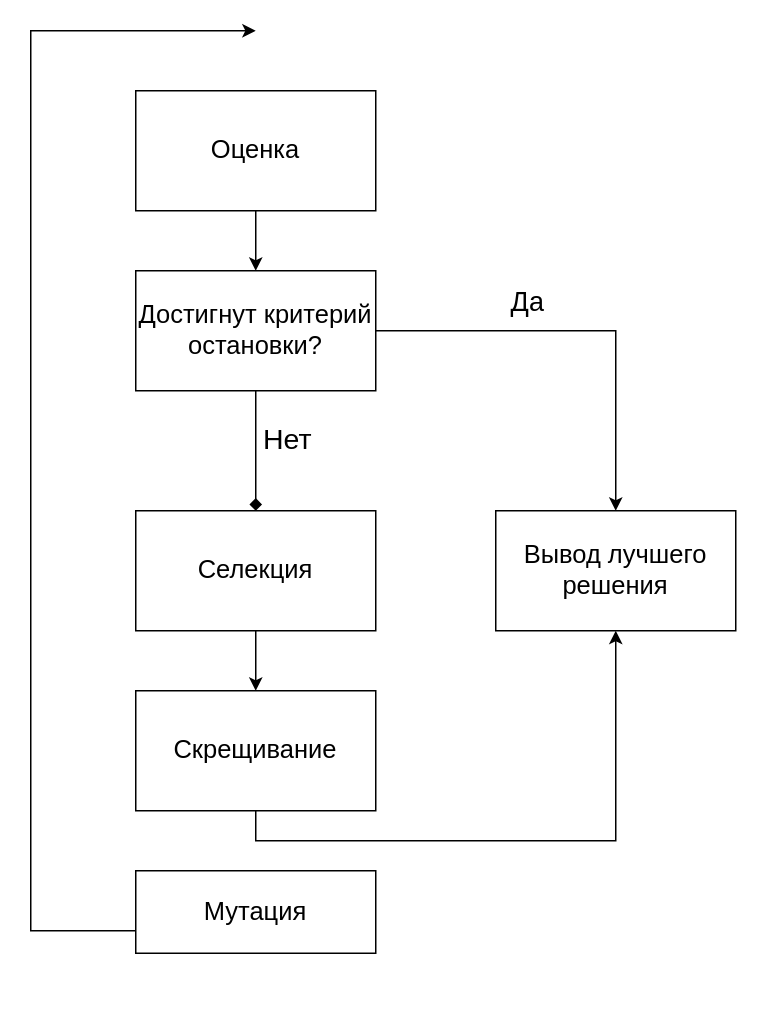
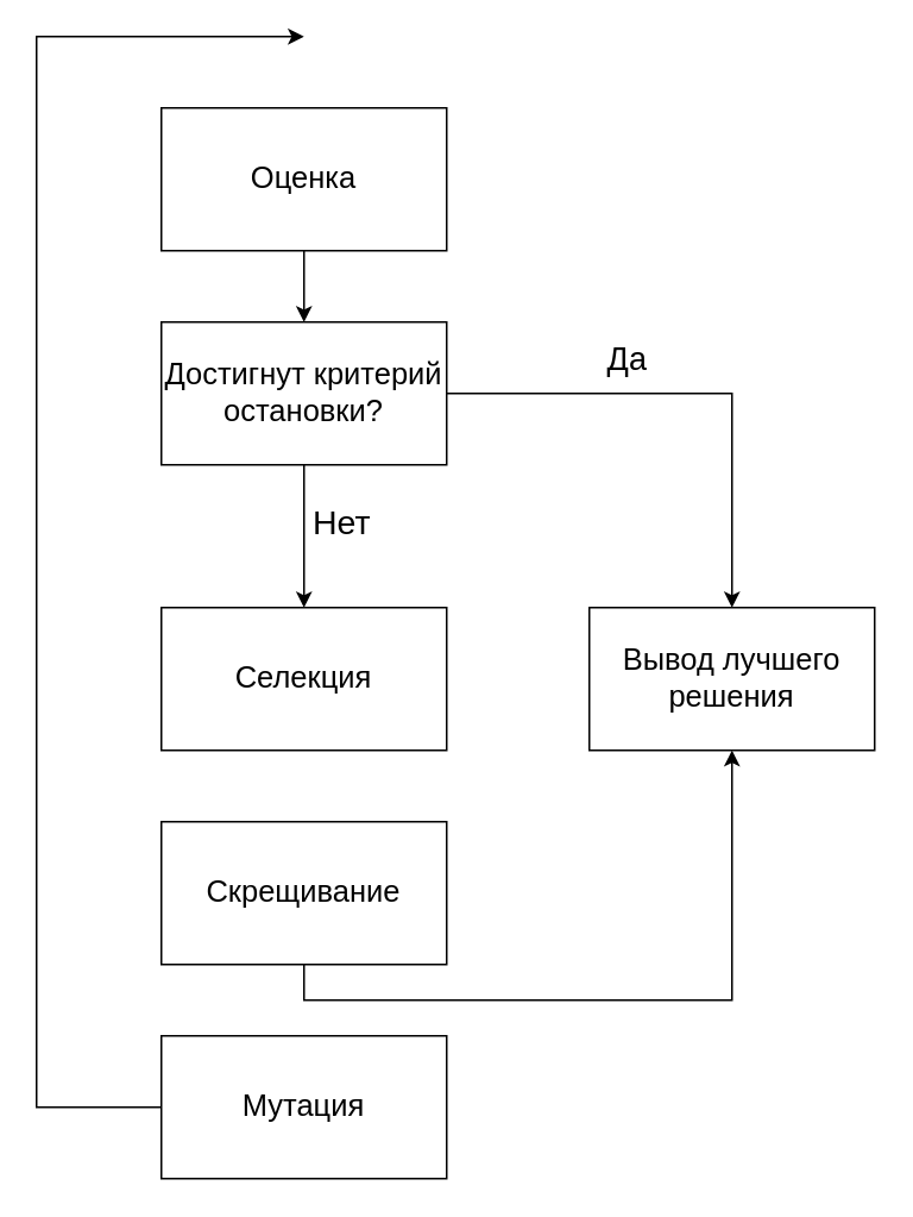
  <mxCell id="0" />
  <mxCell id="1" parent="0" />
  <mxCell id="2" style="edgeStyle=orthogonalEdgeStyle;rounded=0;orthogonalLoop=1;jettySize=auto;html=1;exitX=0.5;exitY=1;exitDx=0;exitDy=0;entryX=0.5;entryY=0;entryDx=0;entryDy=0;" edge="1" parent="1" source="3" target="14"><mxGeometry relative="1" as="geometry" /></mxCell>
  <mxCell id="3" value="Оценка" style="rounded=0;whiteSpace=wrap;html=1;fontSize=17;" vertex="1" parent="1"><mxGeometry x="90" y="60" width="160" height="80" as="geometry" /></mxCell>
- <mxCell id="4" style="edgeStyle=orthogonalEdgeStyle;rounded=0;orthogonalLoop=1;jettySize=auto;html=1;" edge="1" parent="1" source="5" target="7"><mxGeometry relative="1" as="geometry" /></mxCell>
  <mxCell id="5" value="Селекция" style="rounded=0;whiteSpace=wrap;html=1;fontSize=17;" vertex="1" parent="1"><mxGeometry x="90" y="340" width="160" height="80" as="geometry" /></mxCell>
  <mxCell id="6" style="edgeStyle=orthogonalEdgeStyle;rounded=0;orthogonalLoop=1;jettySize=auto;html=1;exitX=0.5;exitY=1;exitDx=0;exitDy=0;" edge="1" parent="1" source="7" target="15"><mxGeometry relative="1" as="geometry" /></mxCell>
  <mxCell id="7" value="Скрещивание" style="rounded=0;whiteSpace=wrap;html=1;fontSize=17;" vertex="1" parent="1"><mxGeometry x="90" y="460" width="160" height="80" as="geometry" /></mxCell>
  <mxCell id="8" style="edgeStyle=orthogonalEdgeStyle;rounded=0;orthogonalLoop=1;jettySize=auto;html=1;exitX=0;exitY=0.5;exitDx=0;exitDy=0;" edge="1" parent="1" source="9"><mxGeometry relative="1" as="geometry"><mxPoint x="170" y="20" as="targetPoint" /><Array as="points"><mxPoint x="20" y="620" /><mxPoint x="20" y="20" /></Array></mxGeometry></mxCell>
- <mxCell id="9" value="Мутация" style="rounded=0;whiteSpace=wrap;html=1;fontSize=17;" vertex="1" parent="1"><mxGeometry x="90" y="580" width="160" height="55" as="geometry" /></mxCell>
- <mxCell id="10" style="edgeStyle=orthogonalEdgeStyle;rounded=0;orthogonalLoop=1;jettySize=auto;html=1;exitX=0.5;exitY=1;exitDx=0;exitDy=0;entryX=0.5;entryY=0;entryDx=0;entryDy=0;endArrow=diamond;" edge="1" parent="1" source="14" target="5"><mxGeometry relative="1" as="geometry" /></mxCell>
+ <mxCell id="9" value="Мутация" style="rounded=0;whiteSpace=wrap;html=1;fontSize=17;" vertex="1" parent="1"><mxGeometry x="90" y="580" width="160" height="80" as="geometry" /></mxCell>
+ <mxCell id="10" style="edgeStyle=orthogonalEdgeStyle;rounded=0;orthogonalLoop=1;jettySize=auto;html=1;exitX=0.5;exitY=1;exitDx=0;exitDy=0;entryX=0.5;entryY=0;entryDx=0;entryDy=0;" edge="1" parent="1" source="14" target="5"><mxGeometry relative="1" as="geometry" /></mxCell>
  <mxCell id="11" value="Нет" style="edgeLabel;html=1;align=center;verticalAlign=middle;resizable=0;points=[];fontSize=19;" vertex="1" connectable="0" parent="10"><mxGeometry x="-0.2" y="4" relative="1" as="geometry"><mxPoint x="16" as="offset" /></mxGeometry></mxCell>
  <mxCell id="12" style="edgeStyle=orthogonalEdgeStyle;rounded=0;orthogonalLoop=1;jettySize=auto;html=1;exitX=1;exitY=0.5;exitDx=0;exitDy=0;entryX=0.5;entryY=0;entryDx=0;entryDy=0;fontSize=21;" edge="1" parent="1" source="14" target="15"><mxGeometry relative="1" as="geometry" /></mxCell>
  <mxCell id="13" value="Да" style="edgeLabel;html=1;align=center;verticalAlign=middle;resizable=0;points=[];fontSize=18;" vertex="1" connectable="0" parent="12"><mxGeometry x="-0.464" y="-2" relative="1" as="geometry"><mxPoint x="25" y="-22" as="offset" /></mxGeometry></mxCell>
  <mxCell id="14" value="Достигнут критерий остановки?" style="rounded=0;whiteSpace=wrap;html=1;fontSize=17;" vertex="1" parent="1"><mxGeometry x="90" y="180" width="160" height="80" as="geometry" /></mxCell>
  <mxCell id="15" value="Вывод лучшего решения" style="rounded=0;whiteSpace=wrap;html=1;fontSize=17;" vertex="1" parent="1"><mxGeometry x="330" y="340" width="160" height="80" as="geometry" /></mxCell>
